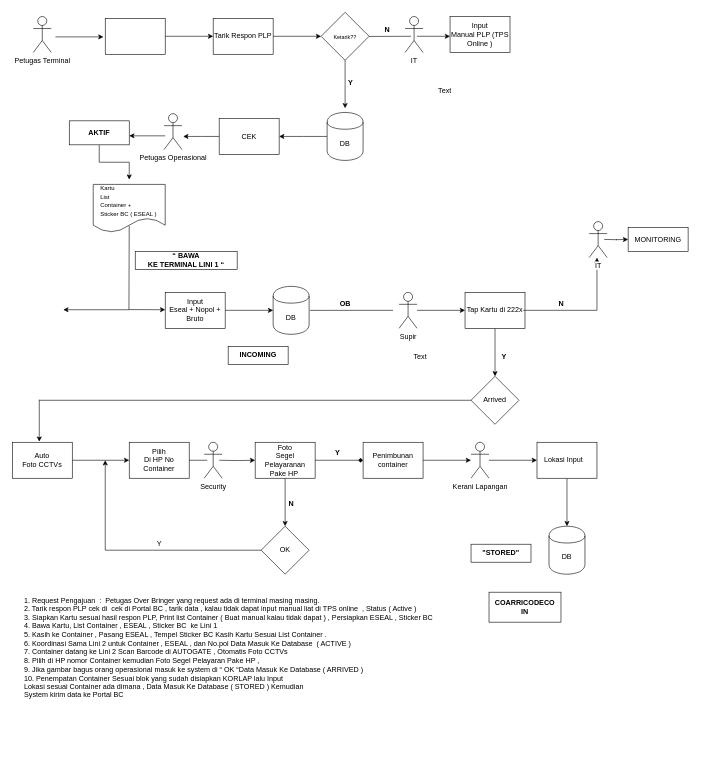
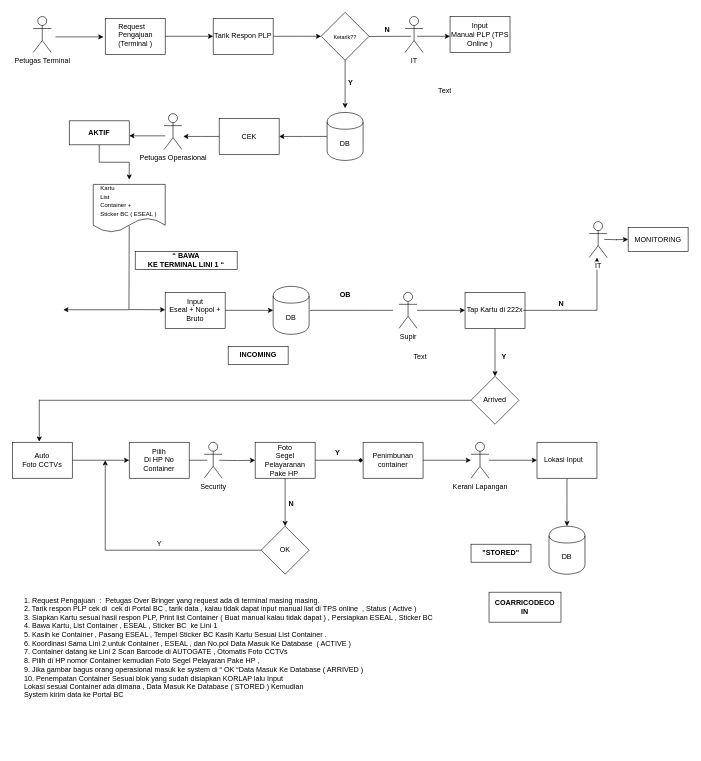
  <mxCell id="0" />
  <mxCell id="1" parent="0" />
  <mxCell id="2" value="" style="edgeStyle=orthogonalEdgeStyle;rounded=0;orthogonalLoop=1;jettySize=auto;html=1;" edge="1" parent="1"><mxGeometry relative="1" as="geometry"><mxPoint x="92" y="61" as="sourcePoint" /><mxPoint x="172" y="61" as="targetPoint" /></mxGeometry></mxCell>
  <mxCell id="3" value="Petugas Terminal" style="shape=umlActor;verticalLabelPosition=bottom;labelBackgroundColor=#ffffff;verticalAlign=top;html=1;outlineConnect=0;" vertex="1" parent="1"><mxGeometry x="55" y="27" width="30" height="60" as="geometry" /></mxCell>
  <mxCell id="4" value="" style="edgeStyle=orthogonalEdgeStyle;rounded=0;orthogonalLoop=1;jettySize=auto;html=1;" edge="1" parent="1" source="5" target="7"><mxGeometry relative="1" as="geometry" /></mxCell>
  <mxCell id="5" value="" style="rounded=0;whiteSpace=wrap;html=1;" vertex="1" parent="1"><mxGeometry x="175" y="30" width="100" height="60" as="geometry" /></mxCell>
  <mxCell id="6" value="" style="edgeStyle=orthogonalEdgeStyle;rounded=0;orthogonalLoop=1;jettySize=auto;html=1;" edge="1" parent="1" source="7"><mxGeometry relative="1" as="geometry"><mxPoint x="535" y="60" as="targetPoint" /></mxGeometry></mxCell>
  <mxCell id="7" value="Tarik Respon PLP" style="rounded=0;whiteSpace=wrap;html=1;" vertex="1" parent="1"><mxGeometry x="355" y="30" width="100" height="60" as="geometry" /></mxCell>
+ <mxCell id="8" value="Request&lt;br&gt;Pengajuan&lt;br&gt;(Terminal )" style="text;html=1;" vertex="1" parent="1"><mxGeometry x="195" y="30" width="60" height="40" as="geometry" /></mxCell>
  <mxCell id="9" value="" style="edgeStyle=orthogonalEdgeStyle;rounded=0;orthogonalLoop=1;jettySize=auto;html=1;" edge="1" parent="1" source="10"><mxGeometry relative="1" as="geometry"><mxPoint x="575" y="180" as="targetPoint" /></mxGeometry></mxCell>
  <mxCell id="10" value="" style="rhombus;whiteSpace=wrap;html=1;" vertex="1" parent="1"><mxGeometry x="535" y="20" width="80" height="80" as="geometry" /></mxCell>
  <mxCell id="11" value="&lt;font style=&quot;font-size: 9px&quot;&gt;Ketarik??&lt;/font&gt;" style="text;html=1;" vertex="1" parent="1"><mxGeometry x="554" y="47" width="60" height="40" as="geometry" /></mxCell>
  <mxCell id="12" value="&lt;p class=&quot;MsoNormal&quot; align=&quot;center&quot;&gt;&lt;span lang=&quot;IN&quot;&gt;Input&lt;br/&gt;Manual PLP (TPS Online )&lt;/span&gt;&lt;/p&gt;" style="rounded=0;whiteSpace=wrap;html=1;" vertex="1" parent="1"><mxGeometry x="750" y="27" width="100" height="60" as="geometry" /></mxCell>
  <mxCell id="13" value="" style="edgeStyle=orthogonalEdgeStyle;rounded=0;orthogonalLoop=1;jettySize=auto;html=1;" edge="1" parent="1" source="14"><mxGeometry relative="1" as="geometry"><mxPoint x="465" y="227" as="targetPoint" /></mxGeometry></mxCell>
  <mxCell id="14" value="DB" style="shape=cylinder;whiteSpace=wrap;html=1;boundedLbl=1;backgroundOutline=1;" vertex="1" parent="1"><mxGeometry x="545" y="187" width="60" height="80" as="geometry" /></mxCell>
  <mxCell id="15" value="" style="edgeStyle=orthogonalEdgeStyle;rounded=0;orthogonalLoop=1;jettySize=auto;html=1;" edge="1" parent="1" source="16"><mxGeometry relative="1" as="geometry"><mxPoint x="305" y="227" as="targetPoint" /></mxGeometry></mxCell>
  <mxCell id="16" value="CEK" style="rounded=0;whiteSpace=wrap;html=1;" vertex="1" parent="1"><mxGeometry x="365" y="197" width="100" height="60" as="geometry" /></mxCell>
  <mxCell id="17" value="" style="edgeStyle=orthogonalEdgeStyle;rounded=0;orthogonalLoop=1;jettySize=auto;html=1;" edge="1" parent="1" source="18" target="22"><mxGeometry relative="1" as="geometry" /></mxCell>
  <mxCell id="18" value="&lt;b&gt;AKTIF&lt;/b&gt;" style="rounded=0;whiteSpace=wrap;html=1;" vertex="1" parent="1"><mxGeometry x="115" y="201" width="100" height="40" as="geometry" /></mxCell>
  <mxCell id="19" value="" style="edgeStyle=orthogonalEdgeStyle;rounded=0;orthogonalLoop=1;jettySize=auto;html=1;" edge="1" parent="1"><mxGeometry relative="1" as="geometry"><mxPoint x="275" y="226" as="sourcePoint" /><mxPoint x="215" y="226" as="targetPoint" /></mxGeometry></mxCell>
  <mxCell id="20" value="Petugas Operasional" style="shape=umlActor;verticalLabelPosition=bottom;labelBackgroundColor=#ffffff;verticalAlign=top;html=1;outlineConnect=0;" vertex="1" parent="1"><mxGeometry x="273" y="189" width="30" height="60" as="geometry" /></mxCell>
  <mxCell id="21" value="" style="shape=document;whiteSpace=wrap;html=1;boundedLbl=1;" vertex="1" parent="1"><mxGeometry x="155" y="307" width="120" height="80" as="geometry" /></mxCell>
  <mxCell id="22" value="&lt;font style=&quot;font-size: 10px&quot;&gt;Kartu&lt;br&gt;List&lt;br&gt;Container + &lt;br&gt;Sticker BC ( ESEAL )&lt;/font&gt;" style="text;html=1;" vertex="1" parent="1"><mxGeometry x="165" y="299" width="100" height="40" as="geometry" /></mxCell>
  <mxCell id="23" value="" style="endArrow=none;html=1;" edge="1" parent="1"><mxGeometry width="50" height="50" relative="1" as="geometry"><mxPoint x="214.5" y="516" as="sourcePoint" /><mxPoint x="215" y="376" as="targetPoint" /></mxGeometry></mxCell>
  <mxCell id="24" value="" style="endArrow=classic;html=1;" edge="1" parent="1"><mxGeometry width="50" height="50" relative="1" as="geometry"><mxPoint x="215" y="516" as="sourcePoint" /><mxPoint x="105" y="516" as="targetPoint" /></mxGeometry></mxCell>
  <mxCell id="25" value="" style="endArrow=classic;html=1;" edge="1" parent="1"><mxGeometry width="50" height="50" relative="1" as="geometry"><mxPoint x="215" y="515.71" as="sourcePoint" /><mxPoint x="275" y="516" as="targetPoint" /></mxGeometry></mxCell>
  <mxCell id="26" value="" style="edgeStyle=orthogonalEdgeStyle;rounded=0;orthogonalLoop=1;jettySize=auto;html=1;" edge="1" parent="1" source="27"><mxGeometry relative="1" as="geometry"><mxPoint x="455" y="517" as="targetPoint" /></mxGeometry></mxCell>
  <mxCell id="27" value="&lt;p class=&quot;MsoNormal&quot; align=&quot;center&quot;&gt;&lt;span lang=&quot;IN&quot;&gt;Input&lt;br/&gt;Eseal + Nopol&lt;/span&gt; + Bruto&lt;/p&gt;" style="rounded=0;whiteSpace=wrap;html=1;" vertex="1" parent="1"><mxGeometry x="275" y="487" width="100" height="60" as="geometry" /></mxCell>
  <mxCell id="28" value="DB" style="shape=cylinder;whiteSpace=wrap;html=1;boundedLbl=1;backgroundOutline=1;" vertex="1" parent="1"><mxGeometry x="455" y="477" width="60" height="80" as="geometry" /></mxCell>
  <mxCell id="29" value="" style="endArrow=none;html=1;entryX=1.022;entryY=0.563;entryDx=0;entryDy=0;entryPerimeter=0;" edge="1" parent="1"><mxGeometry width="50" height="50" relative="1" as="geometry"><mxPoint x="655" y="517" as="sourcePoint" /><mxPoint x="516.32" y="517.04" as="targetPoint" /></mxGeometry></mxCell>
  <mxCell id="30" value="" style="edgeStyle=orthogonalEdgeStyle;rounded=0;orthogonalLoop=1;jettySize=auto;html=1;" edge="1" parent="1" source="31"><mxGeometry relative="1" as="geometry"><mxPoint x="775" y="517" as="targetPoint" /></mxGeometry></mxCell>
  <mxCell id="31" value="Supir" style="shape=umlActor;verticalLabelPosition=bottom;labelBackgroundColor=#ffffff;verticalAlign=top;html=1;outlineConnect=0;" vertex="1" parent="1"><mxGeometry x="665" y="487" width="30" height="60" as="geometry" /></mxCell>
  <mxCell id="32" value="" style="edgeStyle=orthogonalEdgeStyle;rounded=0;orthogonalLoop=1;jettySize=auto;html=1;" edge="1" parent="1" source="33"><mxGeometry relative="1" as="geometry"><mxPoint x="825" y="627" as="targetPoint" /></mxGeometry></mxCell>
  <mxCell id="33" value="&lt;p class=&quot;MsoNormal&quot; align=&quot;center&quot;&gt;Tap Kartu di 222x&lt;/p&gt;" style="rounded=0;whiteSpace=wrap;html=1;" vertex="1" parent="1"><mxGeometry x="775" y="487" width="100" height="60" as="geometry" /></mxCell>
  <mxCell id="34" value="" style="edgeStyle=orthogonalEdgeStyle;rounded=0;orthogonalLoop=1;jettySize=auto;html=1;" edge="1" parent="1"><mxGeometry relative="1" as="geometry"><mxPoint x="995" y="517" as="sourcePoint" /><mxPoint x="995" y="429" as="targetPoint" /></mxGeometry></mxCell>
  <mxCell id="35" value="Text" style="text;html=1;align=center;verticalAlign=middle;resizable=0;points=[];autosize=1;" vertex="1" parent="1"><mxGeometry x="680" y="585" width="40" height="20" as="geometry" /></mxCell>
  <mxCell id="36" value="" style="edgeStyle=orthogonalEdgeStyle;rounded=0;orthogonalLoop=1;jettySize=auto;html=1;" edge="1" parent="1"><mxGeometry relative="1" as="geometry"><mxPoint x="1007" y="398.71" as="sourcePoint" /><mxPoint x="1047" y="398.71" as="targetPoint" /></mxGeometry></mxCell>
  <mxCell id="37" value="&lt;p class=&quot;MsoNormal&quot; align=&quot;center&quot;&gt;MONITORING&lt;/p&gt;" style="rounded=0;whiteSpace=wrap;html=1;" vertex="1" parent="1"><mxGeometry x="1047" y="379" width="100" height="40" as="geometry" /></mxCell>
  <mxCell id="38" value="IT" style="shape=umlActor;verticalLabelPosition=bottom;labelBackgroundColor=#ffffff;verticalAlign=top;html=1;outlineConnect=0;" vertex="1" parent="1"><mxGeometry x="982" y="369" width="30" height="60" as="geometry" /></mxCell>
  <mxCell id="39" value="" style="endArrow=classic;html=1;" edge="1" parent="1"><mxGeometry width="50" height="50" relative="1" as="geometry"><mxPoint x="65" y="666" as="sourcePoint" /><mxPoint x="65" y="736" as="targetPoint" /></mxGeometry></mxCell>
  <mxCell id="40" value="" style="edgeStyle=orthogonalEdgeStyle;rounded=0;orthogonalLoop=1;jettySize=auto;html=1;" edge="1" parent="1" source="41"><mxGeometry relative="1" as="geometry"><mxPoint x="215" y="767" as="targetPoint" /></mxGeometry></mxCell>
  <mxCell id="41" value="&lt;p class=&quot;MsoNormal&quot; align=&quot;center&quot;&gt;&lt;span lang=&quot;IN&quot;&gt;Auto&lt;br/&gt;Foto CCTVs&lt;/span&gt;&lt;/p&gt;" style="rounded=0;whiteSpace=wrap;html=1;" vertex="1" parent="1"><mxGeometry x="20" y="737" width="100" height="60" as="geometry" /></mxCell>
  <mxCell id="42" value="" style="edgeStyle=orthogonalEdgeStyle;rounded=0;orthogonalLoop=1;jettySize=auto;html=1;" edge="1" parent="1" target="46"><mxGeometry relative="1" as="geometry"><mxPoint x="365" y="767" as="sourcePoint" /></mxGeometry></mxCell>
  <mxCell id="43" value="&lt;p class=&quot;MsoNormal&quot; align=&quot;center&quot;&gt;&lt;span lang=&quot;IN&quot;&gt;Pilih&lt;br/&gt;Di HP No Container&lt;/span&gt;&lt;/p&gt;" style="rounded=0;whiteSpace=wrap;html=1;" vertex="1" parent="1"><mxGeometry x="215" y="737" width="100" height="60" as="geometry" /></mxCell>
  <mxCell id="44" value="" style="edgeStyle=orthogonalEdgeStyle;rounded=0;orthogonalLoop=1;jettySize=auto;html=1;" edge="1" parent="1" source="46"><mxGeometry relative="1" as="geometry"><mxPoint x="475" y="877" as="targetPoint" /></mxGeometry></mxCell>
  <mxCell id="45" value="" style="edgeStyle=orthogonalEdgeStyle;rounded=0;orthogonalLoop=1;jettySize=auto;html=1;endArrow=diamond;" edge="1" parent="1" source="46" target="48"><mxGeometry relative="1" as="geometry" /></mxCell>
  <mxCell id="46" value="&lt;p class=&quot;MsoNormal&quot; align=&quot;center&quot;&gt;&lt;span lang=&quot;IN&quot;&gt;Foto&lt;br/&gt;Segel Pelayaranan Pake HP&amp;nbsp;&lt;/span&gt;&lt;/p&gt;" style="rounded=0;whiteSpace=wrap;html=1;" vertex="1" parent="1"><mxGeometry x="425" y="737" width="100" height="60" as="geometry" /></mxCell>
  <mxCell id="47" value="" style="edgeStyle=orthogonalEdgeStyle;rounded=0;orthogonalLoop=1;jettySize=auto;html=1;" edge="1" parent="1" source="48"><mxGeometry relative="1" as="geometry"><mxPoint x="785" y="767" as="targetPoint" /></mxGeometry></mxCell>
  <mxCell id="48" value="&lt;p class=&quot;MsoNormal&quot; align=&quot;center&quot;&gt;Penimbunan container&lt;/p&gt;" style="rounded=0;whiteSpace=wrap;html=1;" vertex="1" parent="1"><mxGeometry x="605" y="737" width="100" height="60" as="geometry" /></mxCell>
  <mxCell id="49" value="Arrived" style="rhombus;whiteSpace=wrap;html=1;" vertex="1" parent="1"><mxGeometry x="785" y="627" width="80" height="80" as="geometry" /></mxCell>
  <mxCell id="50" value="" style="endArrow=none;html=1;entryX=0;entryY=0.5;entryDx=0;entryDy=0;" edge="1" parent="1" target="49"><mxGeometry width="50" height="50" relative="1" as="geometry"><mxPoint x="65" y="667" as="sourcePoint" /><mxPoint x="95" y="907" as="targetPoint" /></mxGeometry></mxCell>
  <mxCell id="51" value="OK" style="rhombus;whiteSpace=wrap;html=1;" vertex="1" parent="1"><mxGeometry x="435" y="877" width="80" height="80" as="geometry" /></mxCell>
  <mxCell id="52" value="" style="endArrow=none;html=1;entryX=0;entryY=0.5;entryDx=0;entryDy=0;" edge="1" parent="1" target="51"><mxGeometry width="50" height="50" relative="1" as="geometry"><mxPoint x="175" y="917" as="sourcePoint" /><mxPoint x="65" y="977" as="targetPoint" /></mxGeometry></mxCell>
  <mxCell id="53" value="" style="endArrow=classic;html=1;" edge="1" parent="1"><mxGeometry width="50" height="50" relative="1" as="geometry"><mxPoint x="175" y="917" as="sourcePoint" /><mxPoint x="175" y="767" as="targetPoint" /></mxGeometry></mxCell>
  <mxCell id="54" value="" style="endArrow=none;html=1;entryX=1;entryY=0.5;entryDx=0;entryDy=0;" edge="1" parent="1"><mxGeometry width="50" height="50" relative="1" as="geometry"><mxPoint x="995" y="517" as="sourcePoint" /><mxPoint x="872" y="517" as="targetPoint" /></mxGeometry></mxCell>
  <mxCell id="55" value="" style="edgeStyle=orthogonalEdgeStyle;rounded=0;orthogonalLoop=1;jettySize=auto;html=1;" edge="1" parent="1" source="56"><mxGeometry relative="1" as="geometry"><mxPoint x="895" y="767" as="targetPoint" /></mxGeometry></mxCell>
  <mxCell id="56" value="Kerani Lapangan" style="shape=umlActor;verticalLabelPosition=bottom;labelBackgroundColor=#ffffff;verticalAlign=top;html=1;outlineConnect=0;" vertex="1" parent="1"><mxGeometry x="785" y="737" width="30" height="60" as="geometry" /></mxCell>
  <mxCell id="57" value="" style="edgeStyle=orthogonalEdgeStyle;rounded=0;orthogonalLoop=1;jettySize=auto;html=1;" edge="1" parent="1" source="58"><mxGeometry relative="1" as="geometry"><mxPoint x="945" y="877" as="targetPoint" /></mxGeometry></mxCell>
  <mxCell id="58" value="&lt;p class=&quot;MsoNormal&quot; align=&quot;center&quot;&gt;&lt;span style=&quot;color: rgba(0 , 0 , 0 , 0) ; font-family: monospace ; font-size: 0px ; white-space: nowrap&quot;&gt;%3CmxGraphModel%3E%3Croot%3E%3CmxCell%20id%3D%220%22%2F%3E%3CmxCell%20id%3D%221%22%20parent%3D%220%22%2F%3E%3CmxCell%20id%3D%222%22%20value%3D%22%26lt%3Bp%20class%3D%26quot%3BMsoNormal%26quot%3B%20align%3D%26quot%3Bcenter%26quot%3B%26gt%3BPenimbunan%20container%26lt%3B%2Fp%26gt%3B%22%20style%3D%22rounded%3D0%3BwhiteSpace%3Dwrap%3Bhtml%3D1%3B%22%20vertex%3D%221%22%20parent%3D%221%22%3E%3CmxGeometry%20x%3D%22620%22%20y%3D%22840%22%20width%3D%22100%22%20height%3D%2260%22%20as%3D%22geometry%22%2F%3E%3C%2FmxCell%3E%3C%2Froot%3E%3C%2FmxGraphModel%3E&lt;/span&gt;&lt;br&gt;&lt;/p&gt;" style="rounded=0;whiteSpace=wrap;html=1;" vertex="1" parent="1"><mxGeometry x="895" y="737" width="100" height="60" as="geometry" /></mxCell>
  <mxCell id="59" value="Lokasi Input" style="text;html=1;" vertex="1" parent="1"><mxGeometry x="905" y="752" width="90" height="30" as="geometry" /></mxCell>
  <mxCell id="60" value="DB" style="shape=cylinder;whiteSpace=wrap;html=1;boundedLbl=1;backgroundOutline=1;" vertex="1" parent="1"><mxGeometry x="915" y="877" width="60" height="80" as="geometry" /></mxCell>
  <mxCell id="61" value="&lt;p class=&quot;MsoNormal&quot; align=&quot;center&quot;&gt;&lt;b&gt;&quot;STORED&quot;&lt;/b&gt;&lt;/p&gt;" style="rounded=0;whiteSpace=wrap;html=1;" vertex="1" parent="1"><mxGeometry x="785" y="907" width="100" height="30" as="geometry" /></mxCell>
  <mxCell id="62" value="Security" style="shape=umlActor;verticalLabelPosition=bottom;labelBackgroundColor=#ffffff;verticalAlign=top;html=1;outlineConnect=0;" vertex="1" parent="1"><mxGeometry x="340" y="737" width="30" height="60" as="geometry" /></mxCell>
  <mxCell id="63" value="" style="endArrow=none;html=1;entryX=1;entryY=0.5;entryDx=0;entryDy=0;" edge="1" parent="1" target="43"><mxGeometry width="50" height="50" relative="1" as="geometry"><mxPoint x="345" y="767" as="sourcePoint" /><mxPoint x="255" y="977" as="targetPoint" /></mxGeometry></mxCell>
  <mxCell id="64" value="Y" style="text;html=1;align=center;verticalAlign=middle;resizable=0;points=[];autosize=1;fontStyle=1" vertex="1" parent="1"><mxGeometry x="574" y="127" width="20" height="20" as="geometry" /></mxCell>
  <mxCell id="65" value="N" style="text;html=1;align=center;verticalAlign=middle;resizable=0;points=[];autosize=1;fontStyle=1" vertex="1" parent="1"><mxGeometry x="635" y="40" width="20" height="20" as="geometry" /></mxCell>
  <mxCell id="66" value="" style="edgeStyle=orthogonalEdgeStyle;rounded=0;orthogonalLoop=1;jettySize=auto;html=1;" edge="1" parent="1"><mxGeometry relative="1" as="geometry"><mxPoint x="695" y="60" as="sourcePoint" /><mxPoint x="750" y="60" as="targetPoint" /></mxGeometry></mxCell>
  <mxCell id="67" value="IT" style="shape=umlActor;verticalLabelPosition=bottom;labelBackgroundColor=#ffffff;verticalAlign=top;html=1;outlineConnect=0;" vertex="1" parent="1"><mxGeometry x="675" y="27" width="30" height="60" as="geometry" /></mxCell>
  <mxCell id="68" value="" style="endArrow=none;html=1;entryX=1.014;entryY=0.307;entryDx=0;entryDy=0;entryPerimeter=0;" edge="1" parent="1"><mxGeometry width="50" height="50" relative="1" as="geometry"><mxPoint x="685" y="60" as="sourcePoint" /><mxPoint x="614.84" y="60.28" as="targetPoint" /></mxGeometry></mxCell>
  <mxCell id="69" value="Text" style="text;html=1;align=center;verticalAlign=middle;resizable=0;points=[];autosize=1;" vertex="1" parent="1"><mxGeometry x="721" y="141" width="40" height="20" as="geometry" /></mxCell>
  <mxCell id="70" value="&lt;p class=&quot;MsoNormal&quot;&gt;&lt;b&gt;&lt;span lang=&quot;IN&quot;&gt;“ BAWA&lt;br/&gt;KE TERMINAL LINI 1 “&lt;/span&gt;&lt;/b&gt;&lt;/p&gt;" style="rounded=0;whiteSpace=wrap;html=1;" vertex="1" parent="1"><mxGeometry x="225" y="419" width="170" height="30" as="geometry" /></mxCell>
  <mxCell id="71" value="&lt;b&gt;INCOMING&lt;/b&gt;" style="rounded=0;whiteSpace=wrap;html=1;" vertex="1" parent="1"><mxGeometry x="380" y="577" width="100" height="30" as="geometry" /></mxCell>
- <mxCell id="72" value="OB" style="text;html=1;align=center;verticalAlign=middle;resizable=0;points=[];autosize=1;fontStyle=1" vertex="1" parent="1"><mxGeometry x="560" y="497" width="30" height="20" as="geometry" /></mxCell>
+ <mxCell id="72" value="OB" style="text;html=1;align=center;verticalAlign=middle;resizable=0;points=[];autosize=1;fontStyle=1" vertex="1" parent="1"><mxGeometry x="560" y="482" width="30" height="20" as="geometry" /></mxCell>
  <mxCell id="73" value="Y" style="text;html=1;align=center;verticalAlign=middle;resizable=0;points=[];autosize=1;fontStyle=1" vertex="1" parent="1"><mxGeometry x="830" y="585" width="20" height="20" as="geometry" /></mxCell>
  <mxCell id="74" value="N" style="text;html=1;align=center;verticalAlign=middle;resizable=0;points=[];autosize=1;fontStyle=1" vertex="1" parent="1"><mxGeometry x="925" y="497" width="20" height="20" as="geometry" /></mxCell>
  <mxCell id="75" value="Y" style="text;html=1;align=center;verticalAlign=middle;resizable=0;points=[];autosize=1;fontStyle=1" vertex="1" parent="1"><mxGeometry x="552" y="744" width="20" height="20" as="geometry" /></mxCell>
  <mxCell id="76" value="N" style="text;html=1;align=center;verticalAlign=middle;resizable=0;points=[];autosize=1;fontStyle=1" vertex="1" parent="1"><mxGeometry x="475" y="829" width="20" height="20" as="geometry" /></mxCell>
  <mxCell id="77" value="Y" style="text;html=1;align=center;verticalAlign=middle;resizable=0;points=[];autosize=1;" vertex="1" parent="1"><mxGeometry x="255" y="897" width="20" height="20" as="geometry" /></mxCell>
  <mxCell id="78" value="1. Request Pengajuan&amp;nbsp; :&amp;nbsp; Petugas Over Bringer yang request ada di terminal masing masing.&amp;nbsp;&lt;br&gt;2. Tarik respon PLP cek di&amp;nbsp; cek di Portal BC , tarik data , kalau tidak dapat input manual liat di TPS online&amp;nbsp; , Status ( Active ) &lt;br&gt;3. Siapkan Kartu sesuai hasil respon PLP, Print list Container ( Buat manual kalau tidak dapat ) , Persiapkan ESEAL , Sticker BC&lt;br&gt;4. Bawa Kartu, List Container , ESEAL , Sticker BC&amp;nbsp; ke Lini 1 &lt;br&gt;5. Kasih ke Container , Pasang ESEAL , Tempel Sticker BC Kasih Kartu Sesuai List Container .&lt;br&gt;6. Koordinasi Sama Lini 2 untuk Container , ESEAL , dan No.pol Data Masuk Ke Database&amp;nbsp; ( ACTIVE )&lt;br&gt;7. Container datang ke Lini 2 Scan Barcode di AUTOGATE , Otomatis Foto CCTVs&lt;br&gt;8. Pilih di HP nomor Container kemudian Foto Segel Pelayaran Pake HP ,&lt;br&gt;9. Jika gambar bagus orang operasional masuk ke system di “ OK “Data Masuk Ke Database ( ARRIVED ) &lt;br&gt;10. Penempatan Container Sesuai blok yang sudah disiapkan KORLAP lalu Input&lt;br&gt;Lokasi sesuai Container ada dimana , Data Masuk Ke Database ( STORED ) Kemudian&lt;br&gt;System kirim data ke Portal BC" style="text;html=1;" vertex="1" parent="1"><mxGeometry x="38" y="987" width="987" height="260" as="geometry" /></mxCell>
  <mxCell id="79" value="&lt;p class=&quot;MsoNormal&quot; align=&quot;center&quot;&gt;&lt;span lang=&quot;IN&quot;&gt;&lt;b&gt;COARRICODECO&lt;br/&gt;IN&lt;/b&gt;&lt;/span&gt;&lt;/p&gt;" style="rounded=0;whiteSpace=wrap;html=1;" vertex="1" parent="1"><mxGeometry x="815" y="987" width="120" height="50" as="geometry" /></mxCell>
